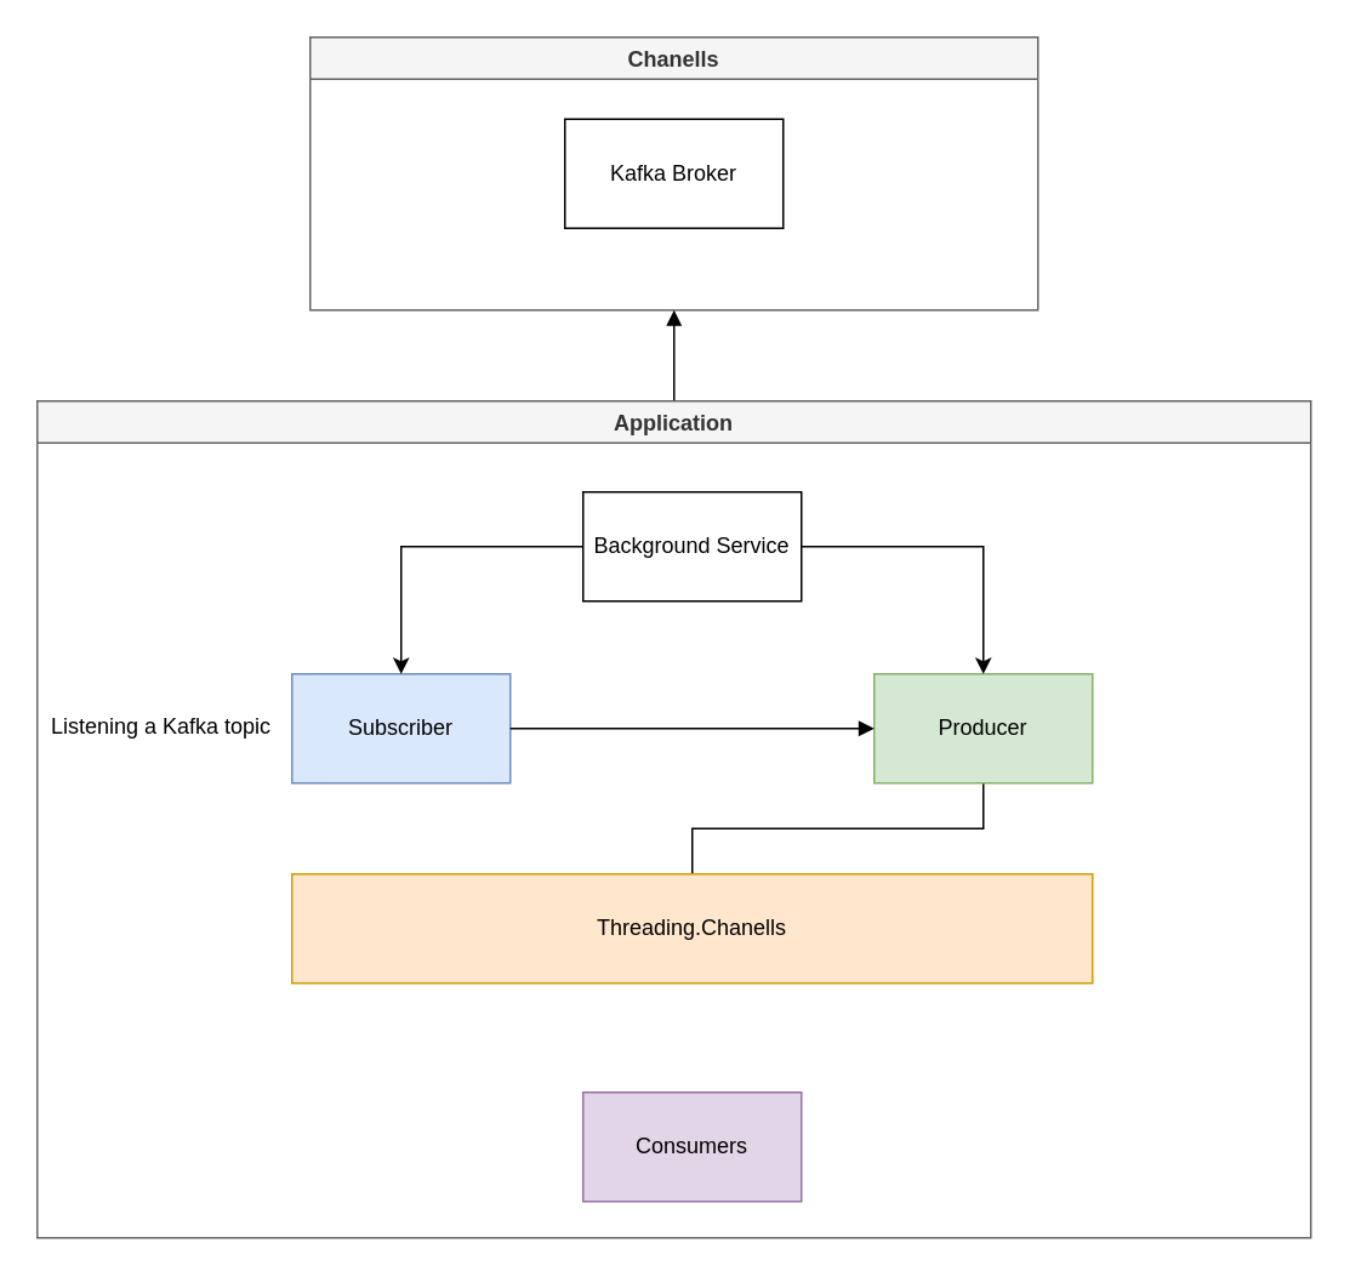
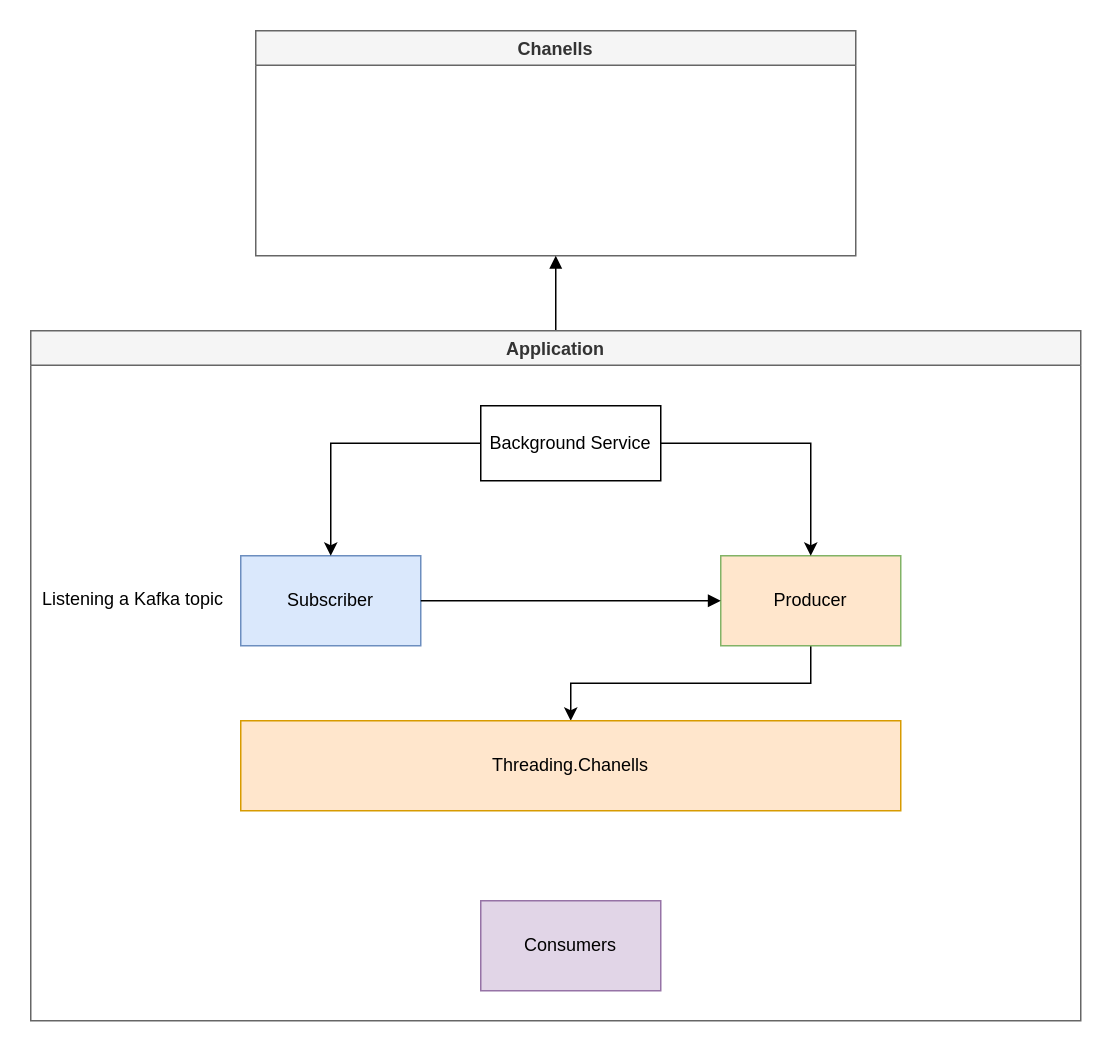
  <mxCell id="0" />
  <mxCell id="1" parent="0" />
  <mxCell id="2" value="Chanells" style="swimlane;fillColor=#f5f5f5;strokeColor=#666666;fontColor=#333333;" vertex="1" parent="1"><mxGeometry x="170" y="20" width="400" height="150" as="geometry"><mxRectangle x="270" y="50" width="80" height="23" as="alternateBounds" /></mxGeometry></mxCell>
- <mxCell id="3" value="Kafka Broker" style="rounded=0;whiteSpace=wrap;html=1;" vertex="1" parent="2"><mxGeometry x="140" y="45" width="120" height="60" as="geometry" /></mxCell>
  <mxCell id="4" style="edgeStyle=orthogonalEdgeStyle;rounded=0;orthogonalLoop=1;jettySize=auto;html=1;endArrow=block;endFill=1;entryX=0.5;entryY=1;entryDx=0;entryDy=0;" edge="1" parent="1" source="5" target="2"><mxGeometry relative="1" as="geometry"><mxPoint x="370" y="190" as="targetPoint" /></mxGeometry></mxCell>
  <mxCell id="5" value="Application" style="swimlane;fillColor=#f5f5f5;strokeColor=#666666;fontColor=#333333;" vertex="1" parent="1"><mxGeometry x="20" y="220" width="700" height="460" as="geometry"><mxRectangle x="120" y="260" width="80" height="23" as="alternateBounds" /></mxGeometry></mxCell>
  <mxCell id="6" value="Subscriber" style="rounded=0;whiteSpace=wrap;html=1;fillColor=#dae8fc;strokeColor=#6c8ebf;" vertex="1" parent="5"><mxGeometry x="140" y="150" width="120" height="60" as="geometry" /></mxCell>
- <mxCell id="7" style="edgeStyle=orthogonalEdgeStyle;rounded=0;orthogonalLoop=1;jettySize=auto;html=1;entryX=0.5;entryY=0;entryDx=0;entryDy=0;endArrow=none;" edge="1" parent="5" source="8" target="13"><mxGeometry relative="1" as="geometry" /></mxCell>
- <mxCell id="8" value="Producer" style="rounded=0;whiteSpace=wrap;html=1;fillColor=#d5e8d4;strokeColor=#82b366;" vertex="1" parent="5"><mxGeometry x="460" y="150" width="120" height="60" as="geometry" /></mxCell>
+ <mxCell id="7" style="edgeStyle=orthogonalEdgeStyle;rounded=0;orthogonalLoop=1;jettySize=auto;html=1;entryX=0.5;entryY=0;entryDx=0;entryDy=0;" edge="1" parent="5" source="8" target="13"><mxGeometry relative="1" as="geometry" /></mxCell>
+ <mxCell id="8" value="Producer" style="rounded=0;whiteSpace=wrap;html=1;fillColor=#ffe6cc;strokeColor=#82b366;" vertex="1" parent="5"><mxGeometry x="460" y="150" width="120" height="60" as="geometry" /></mxCell>
  <mxCell id="9" value="Consumers" style="rounded=0;whiteSpace=wrap;html=1;fillColor=#e1d5e7;strokeColor=#9673a6;" vertex="1" parent="5"><mxGeometry x="300" y="380" width="120" height="60" as="geometry" /></mxCell>
  <mxCell id="10" style="edgeStyle=orthogonalEdgeStyle;rounded=0;orthogonalLoop=1;jettySize=auto;html=1;entryX=0.5;entryY=0;entryDx=0;entryDy=0;" edge="1" parent="5" source="12" target="6"><mxGeometry relative="1" as="geometry" /></mxCell>
  <mxCell id="11" style="edgeStyle=orthogonalEdgeStyle;rounded=0;orthogonalLoop=1;jettySize=auto;html=1;entryX=0.5;entryY=0;entryDx=0;entryDy=0;" edge="1" parent="5" source="12" target="8"><mxGeometry relative="1" as="geometry" /></mxCell>
- <mxCell id="12" value="Background Service" style="rounded=0;whiteSpace=wrap;html=1;" vertex="1" parent="5"><mxGeometry x="300" y="50" width="120" height="60" as="geometry" /></mxCell>
+ <mxCell id="12" value="Background Service" style="rounded=0;whiteSpace=wrap;html=1;" vertex="1" parent="5"><mxGeometry x="300" y="50" width="120" height="50" as="geometry" /></mxCell>
  <mxCell id="13" value="Threading.Chanells" style="rounded=0;whiteSpace=wrap;html=1;fillColor=#ffe6cc;strokeColor=#d79b00;" vertex="1" parent="5"><mxGeometry x="140" y="260" width="440" height="60" as="geometry" /></mxCell>
  <mxCell id="14" value="" style="endArrow=block;dashed=0;html=1;entryX=0;entryY=0.5;entryDx=0;entryDy=0;exitX=1;exitY=0.5;exitDx=0;exitDy=0;endFill=1;" edge="1" parent="5" source="6" target="8"><mxGeometry width="50" height="50" relative="1" as="geometry"><mxPoint x="320" y="190" as="sourcePoint" /><mxPoint x="370" y="140" as="targetPoint" /></mxGeometry></mxCell>
  <mxCell id="15" value="&lt;h1&gt;&lt;span style=&quot;font-size: 12px ; font-weight: 400&quot;&gt;Listening a Kafka topic&lt;/span&gt;&lt;/h1&gt;" style="text;html=1;strokeColor=none;fillColor=none;spacing=5;spacingTop=-20;whiteSpace=wrap;overflow=hidden;rounded=0;" vertex="1" parent="5"><mxGeometry x="3" y="155" width="150" height="50" as="geometry" /></mxCell>
